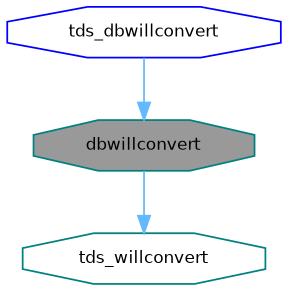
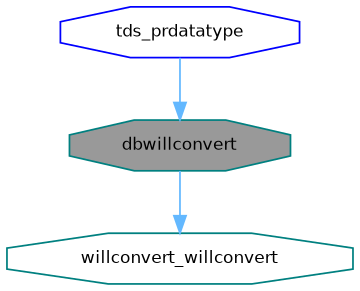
  digraph {
    rankdir=TB
    node [color=teal fillcolor=white fontname=Helvetica fontsize=10 shape=octagon style=filled]
    edge [color=steelblue1 fontname=Helvetica fontsize=10 labelfontname=Helvetica labelfontsize=10 style=solid]
    n1 [fillcolor=grey60 fontcolor=black height=0.2 label=dbwillconvert width=0.4]
-   n2 [height=0.2 label=tds_willconvert width=0.4]
-   n3 [color=blue height=0.2 label=tds_dbwillconvert width=0.4]
+   n2 [height=0.2 label=willconvert_willconvert width=0.4]
+   n3 [color=blue height=0.2 label=tds_prdatatype width=0.4]
    n1 -> n2
    n3 -> n1
  }
